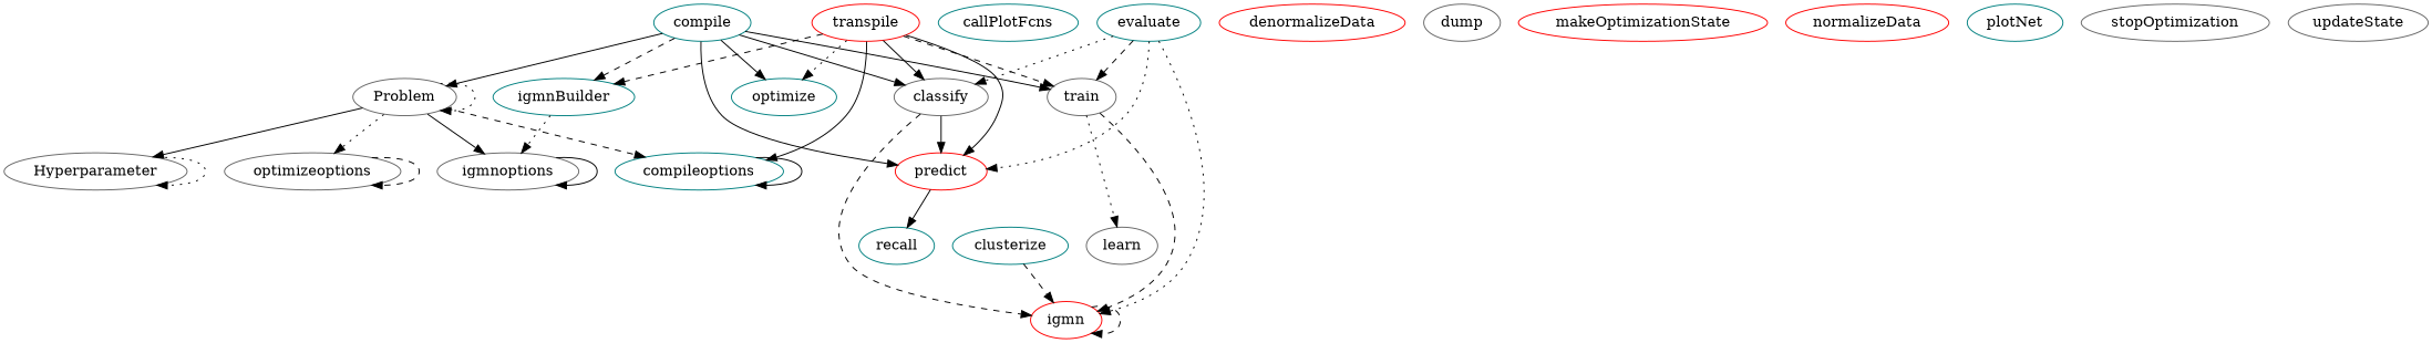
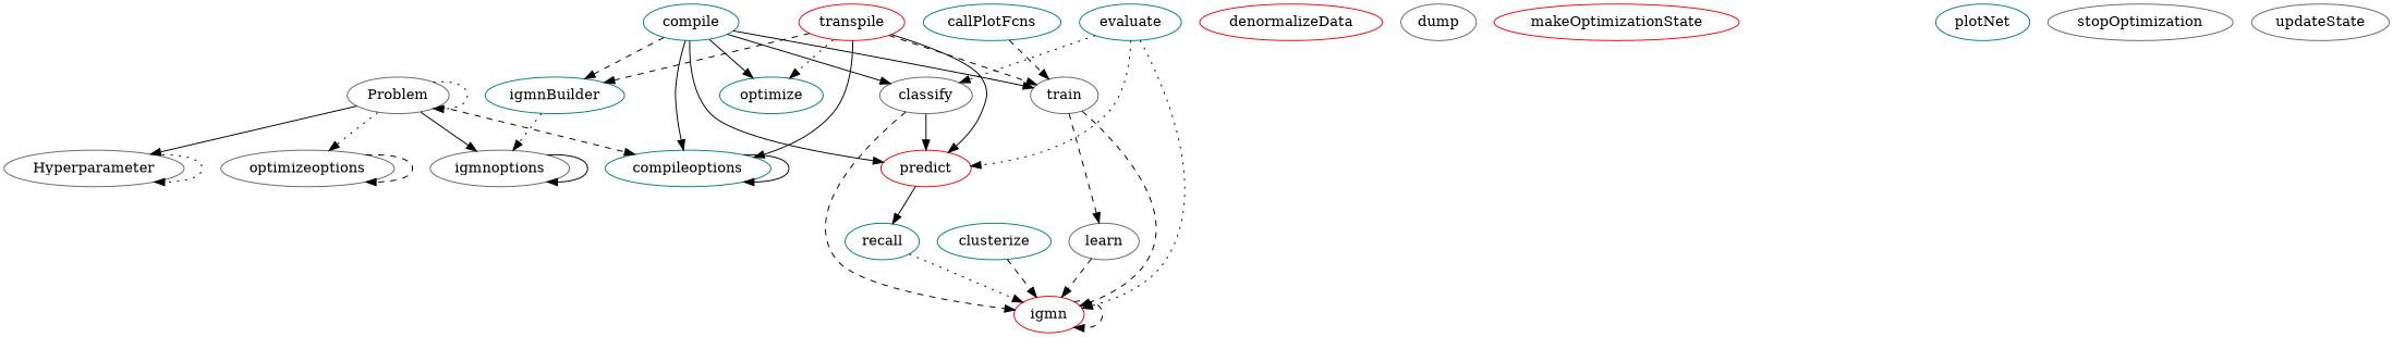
  digraph {
    node [color=gray40]
    edge [style=solid]
    Hyperparameter
    Problem
    compileoptions [color=teal]
    igmnoptions
    optimizeoptions
    igmn [color=red]
    classify
    predict [color=red]
    recall [color=teal]
    clusterize [color=teal]
    compile [color=teal]
    igmnBuilder [color=teal]
    optimize [color=teal]
    train
    learn
    evaluate [color=teal]
    transpile [color=red]
    callPlotFcns [color=teal]
    denormalizeData [color=red]
    dump
    makeOptimizationState [color=red]
-   normalizeData [color=red]
    plotNet [color=teal]
    stopOptimization
    updateState
    Hyperparameter -> Hyperparameter [style=dotted]
    Problem -> Hyperparameter
    Problem -> Problem [style=dotted]
    Problem -> compileoptions [style=dashed]
    Problem -> igmnoptions
    Problem -> optimizeoptions [style=dotted]
    compileoptions -> compileoptions
    igmnoptions -> igmnoptions
    optimizeoptions -> optimizeoptions [style=dashed]
    igmn -> igmn [style=dashed]
    classify -> igmn [style=dashed]
    classify -> predict
    predict -> recall
+   recall -> igmn [style=dotted]
    clusterize -> igmn [style=dashed]
-   compile -> Problem
+   compile -> compileoptions
    compile -> classify
    compile -> predict
    compile -> igmnBuilder [style=dashed]
    compile -> optimize
    compile -> train
    igmnBuilder -> igmnoptions [style=dotted]
    train -> igmn [style=dashed]
-   train -> learn [style=dotted]
+   train -> learn [style=dashed]
+   learn -> igmn [style=dashed]
    evaluate -> igmn [style=dotted]
    evaluate -> classify [style=dotted]
    evaluate -> predict [style=dotted]
-   evaluate -> train [style=dashed]
+   callPlotFcns -> train [style=dashed]
    transpile -> compileoptions
-   transpile -> classify
    transpile -> predict
    transpile -> igmnBuilder [style=dashed]
    transpile -> optimize [style=dotted]
    transpile -> train [style=dashed]
  }
